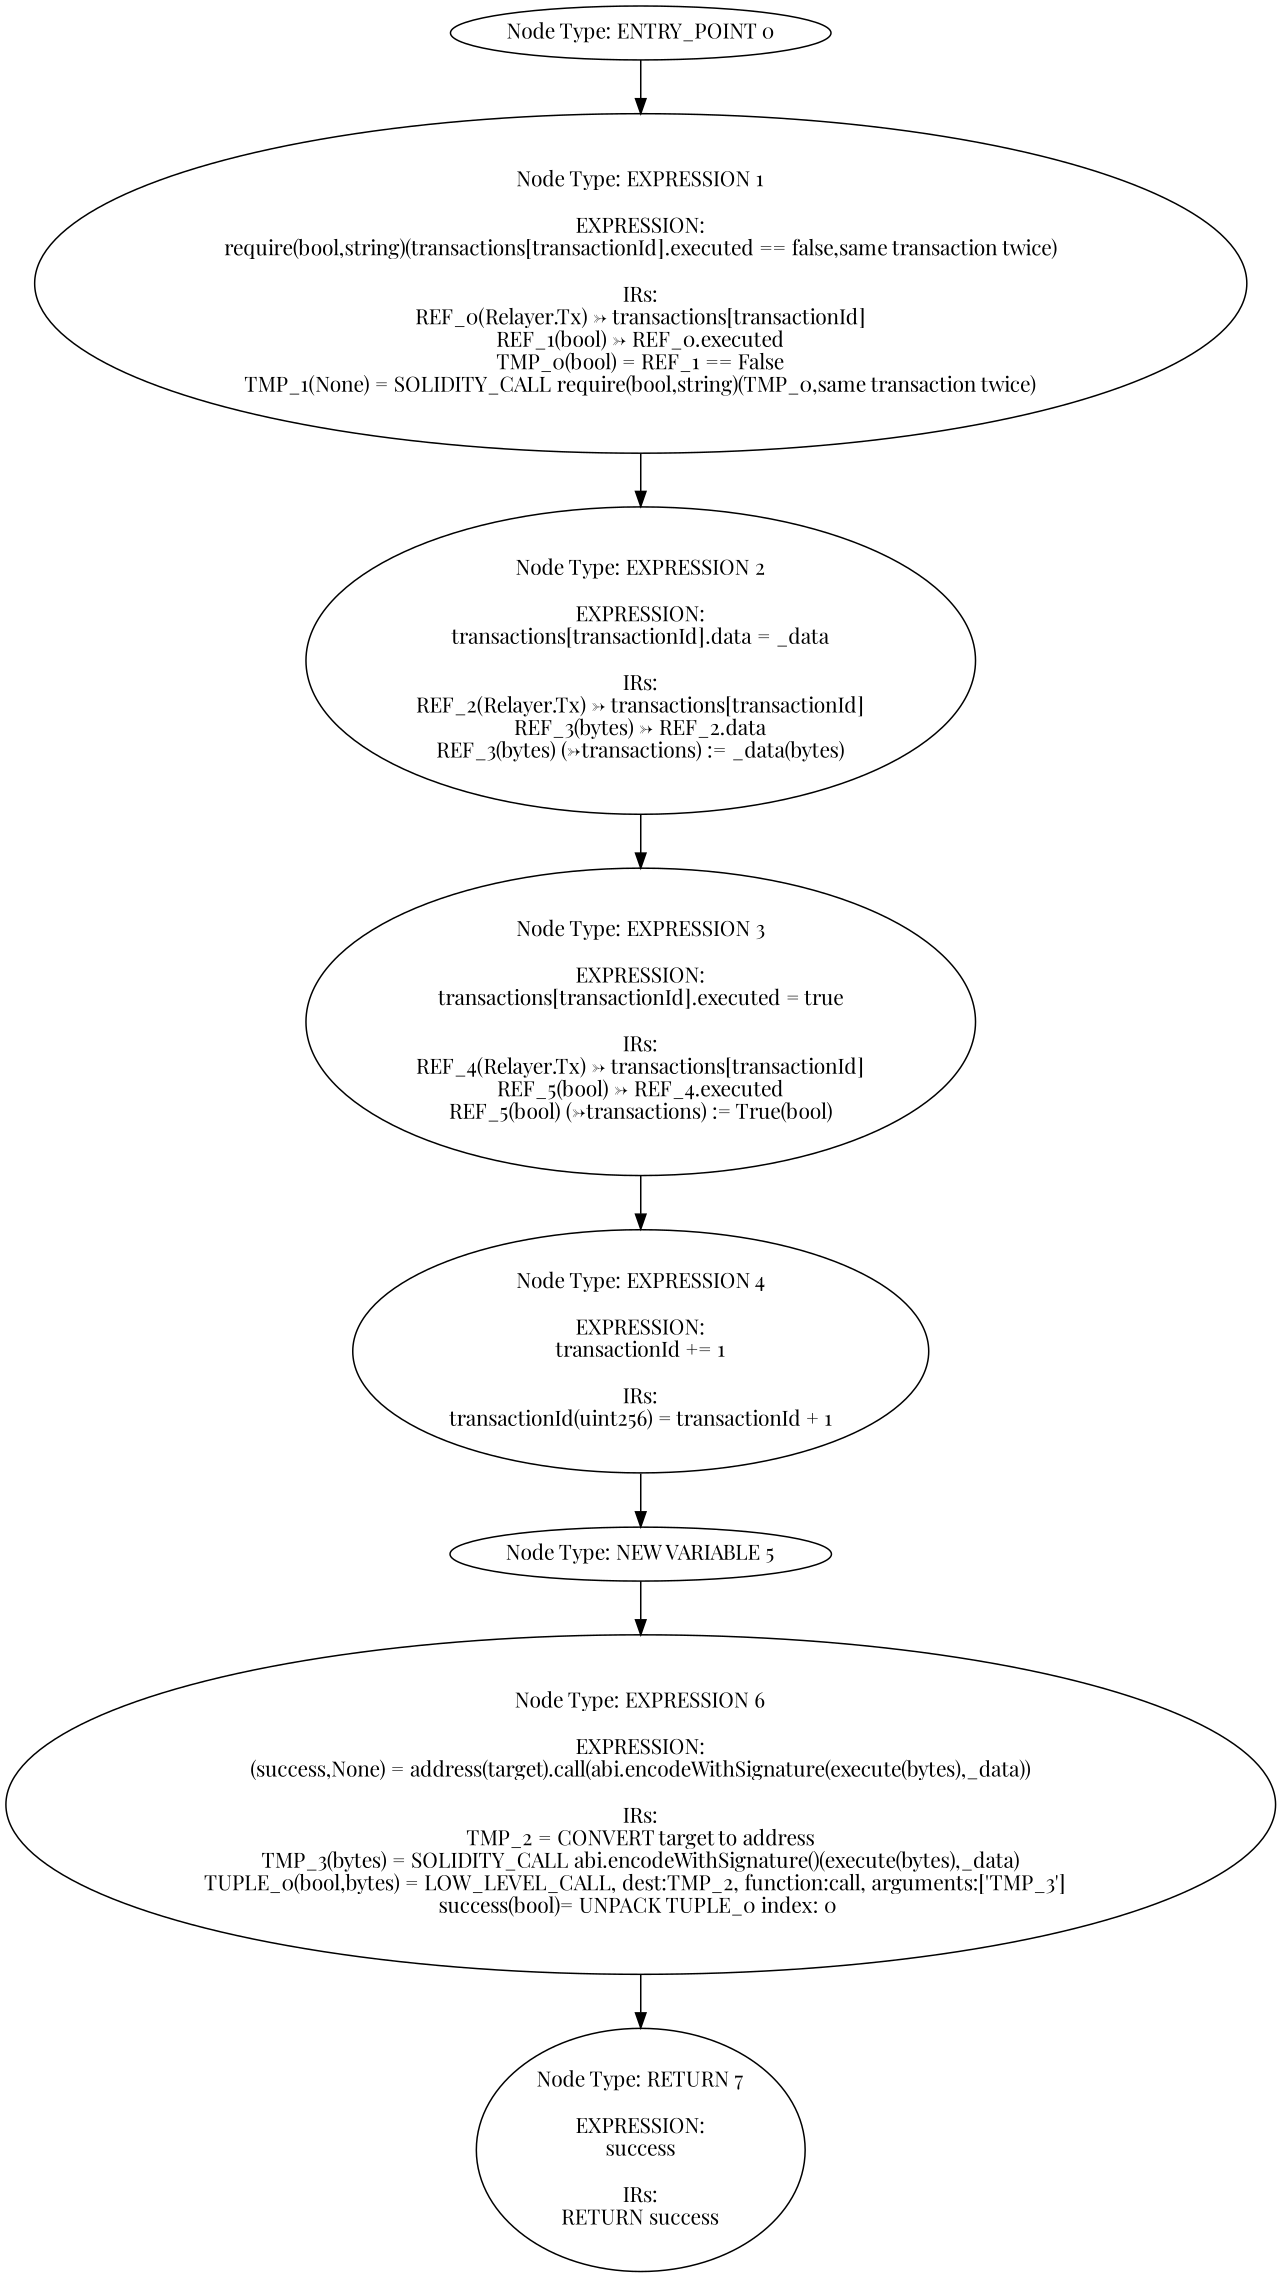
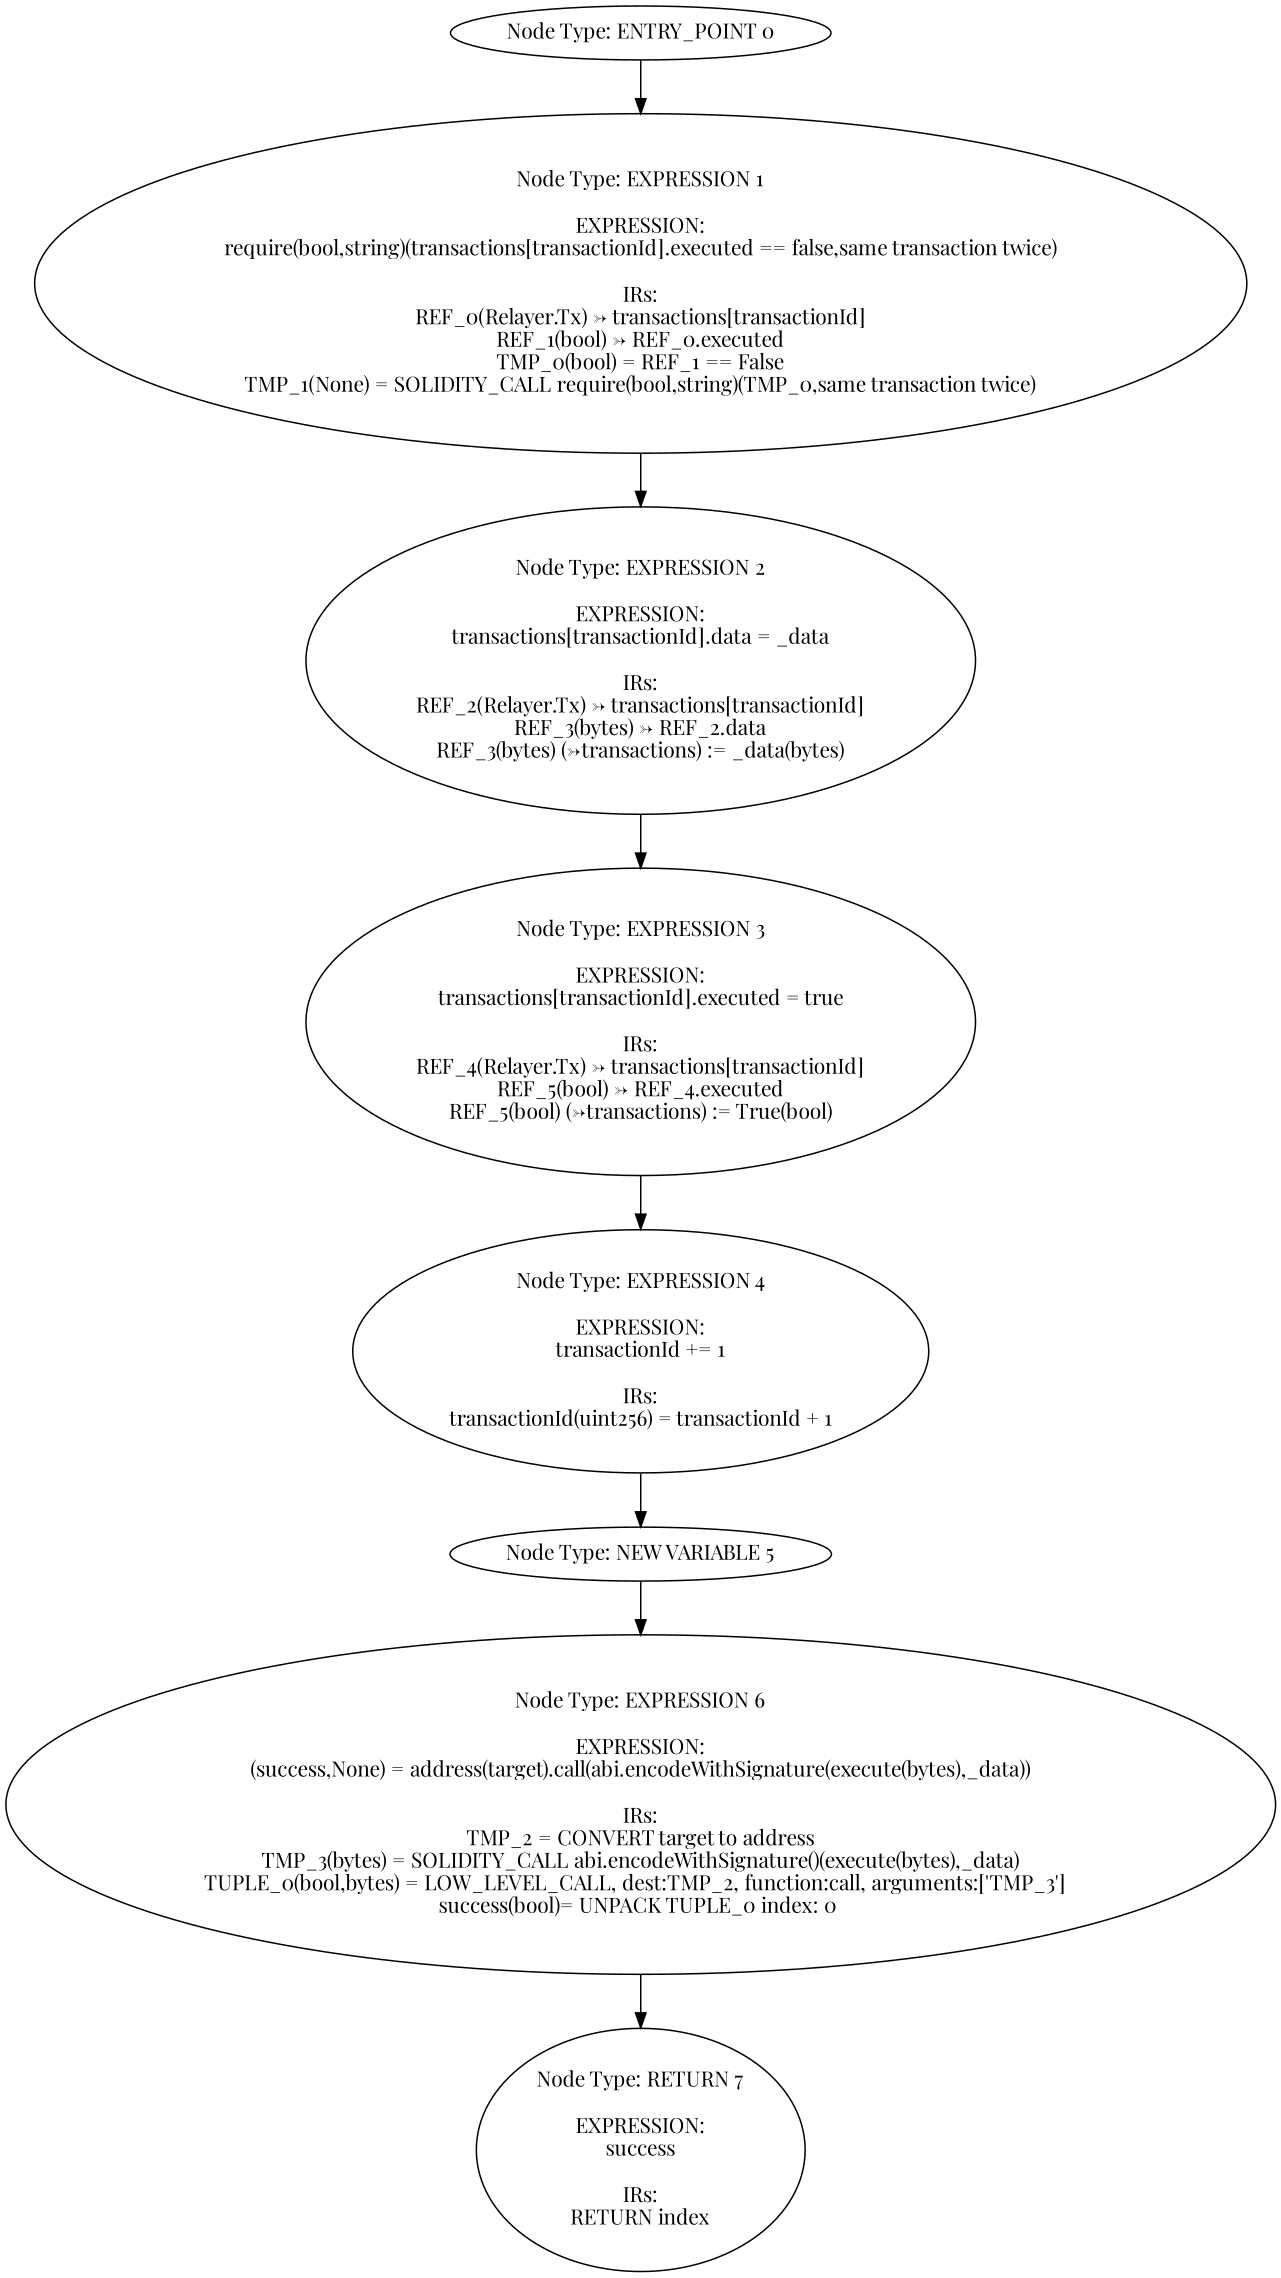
  digraph {
    fontname="Playfair Display"
    node [fontname="Playfair Display"]
    edge [fontname="Playfair Display"]
    n1 [label="Node Type: ENTRY_POINT 0\n"]
    n2 [label="Node Type: EXPRESSION 1\n\nEXPRESSION:\nrequire(bool,string)(transactions[transactionId].executed == false,same transaction twice)\n\nIRs:\nREF_0(Relayer.Tx) -> transactions[transactionId]\nREF_1(bool) -> REF_0.executed\nTMP_0(bool) = REF_1 == False\nTMP_1(None) = SOLIDITY_CALL require(bool,string)(TMP_0,same transaction twice)"]
    n3 [label="Node Type: EXPRESSION 2\n\nEXPRESSION:\ntransactions[transactionId].data = _data\n\nIRs:\nREF_2(Relayer.Tx) -> transactions[transactionId]\nREF_3(bytes) -> REF_2.data\nREF_3(bytes) (->transactions) := _data(bytes)"]
    n4 [label="Node Type: EXPRESSION 3\n\nEXPRESSION:\ntransactions[transactionId].executed = true\n\nIRs:\nREF_4(Relayer.Tx) -> transactions[transactionId]\nREF_5(bool) -> REF_4.executed\nREF_5(bool) (->transactions) := True(bool)"]
    n5 [label="Node Type: EXPRESSION 4\n\nEXPRESSION:\ntransactionId += 1\n\nIRs:\ntransactionId(uint256) = transactionId + 1"]
    n6 [label="Node Type: NEW VARIABLE 5\n"]
    n7 [label="Node Type: EXPRESSION 6\n\nEXPRESSION:\n(success,None) = address(target).call(abi.encodeWithSignature(execute(bytes),_data))\n\nIRs:\nTMP_2 = CONVERT target to address\nTMP_3(bytes) = SOLIDITY_CALL abi.encodeWithSignature()(execute(bytes),_data)\nTUPLE_0(bool,bytes) = LOW_LEVEL_CALL, dest:TMP_2, function:call, arguments:['TMP_3']  \nsuccess(bool)= UNPACK TUPLE_0 index: 0 "]
-   n8 [label="Node Type: RETURN 7\n\nEXPRESSION:\nsuccess\n\nIRs:\nRETURN success"]
+   n8 [label="Node Type: RETURN 7\n\nEXPRESSION:\nsuccess\n\nIRs:\nRETURN index"]
    n1 -> n2
    n2 -> n3
    n3 -> n4
    n4 -> n5
    n5 -> n6
    n6 -> n7
    n7 -> n8
  }
